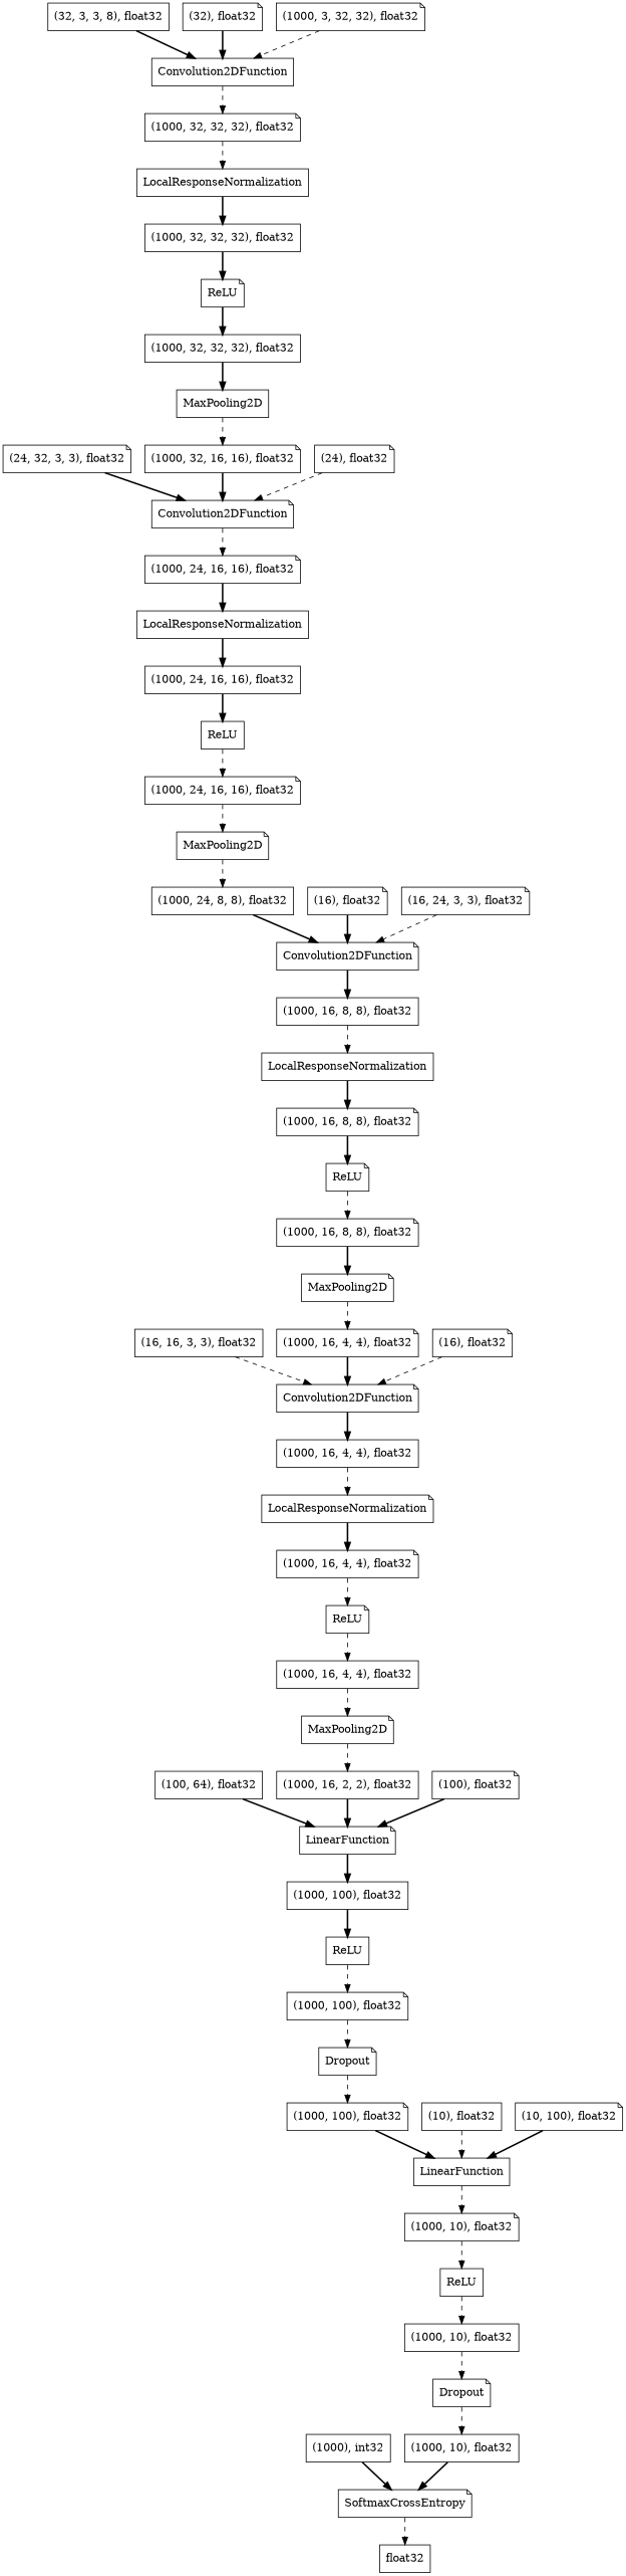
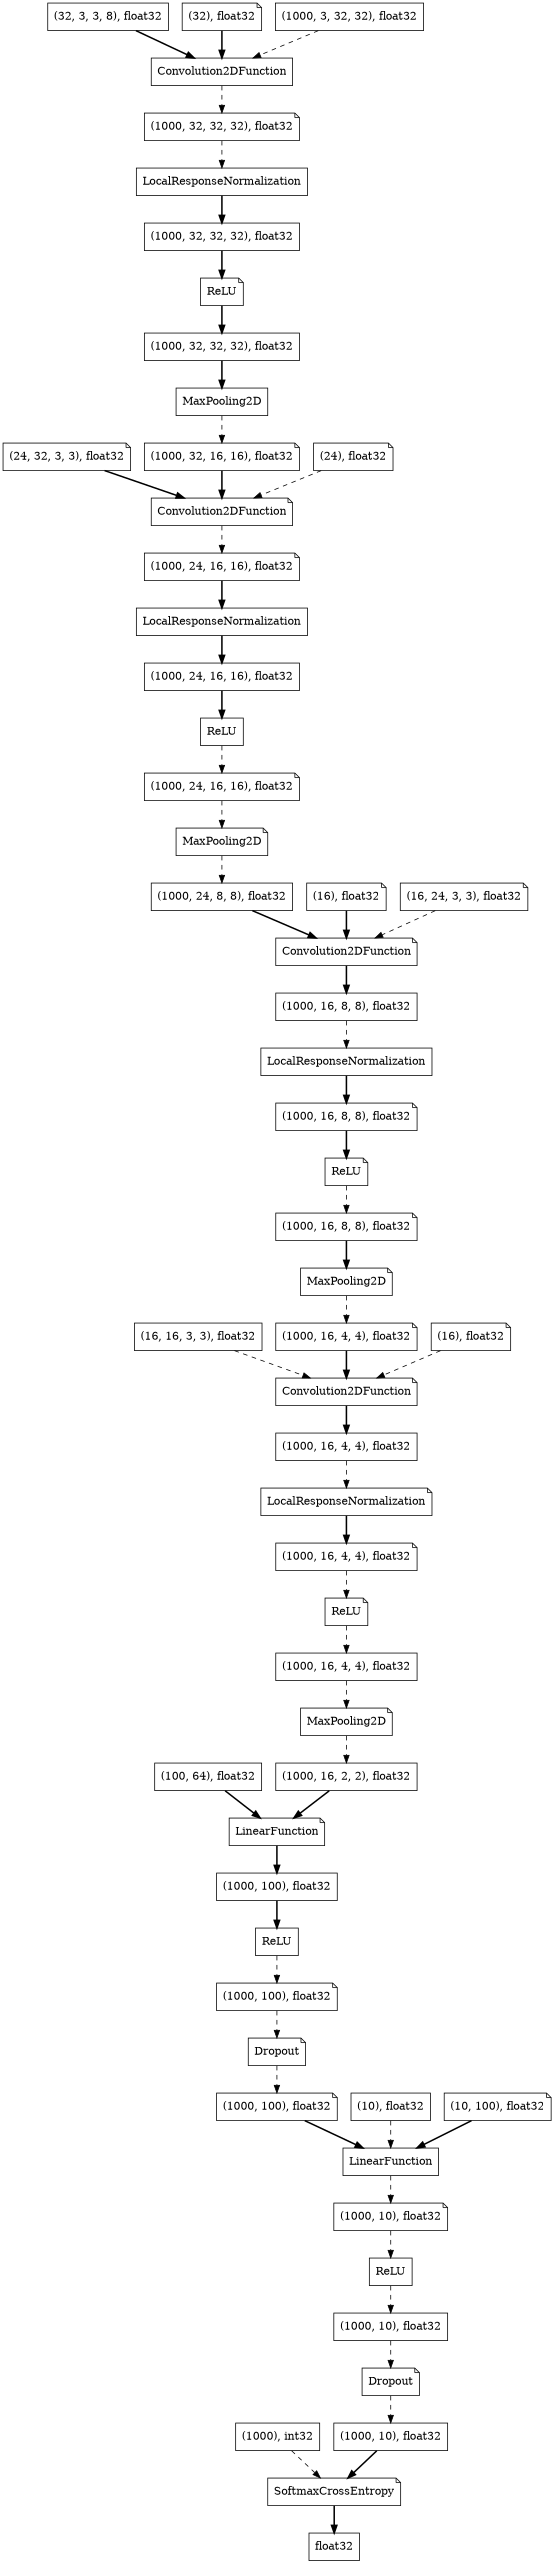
  digraph {
    node [shape=note]
    edge [style=dashed]
    n1 [label=float32 shape=box]
    n2 [label="(1000, 24, 16, 16), float32"]
    n3 [label=MaxPooling2D]
    n4 [label="(1000, 24, 8, 8), float32" shape=box]
    n5 [label=SoftmaxCrossEntropy]
    n6 [label=ReLU]
    n7 [label="(1000, 16, 4, 4), float32" shape=box]
    n8 [label=MaxPooling2D]
    n9 [label=ReLU]
    n10 [label="(1000, 16, 8, 8), float32"]
    n11 [label=MaxPooling2D]
    n12 [label="(1000, 32, 32, 32), float32"]
    n13 [label=LocalResponseNormalization shape=box]
    n14 [label="(1000, 32, 32, 32), float32" shape=box]
    n15 [label="(1000), int32" shape=box]
    n16 [label=Convolution2DFunction]
    n17 [label="(1000, 16, 8, 8), float32" shape=box]
    n18 [label=LocalResponseNormalization shape=box]
    n19 [label="(1000, 10), float32" shape=box]
    n20 [label=Dropout]
    n21 [label="(1000, 10), float32" shape=box]
    n22 [label="(1000, 16, 4, 4), float32" shape=box]
    n23 [label=LocalResponseNormalization]
    n24 [label="(1000, 16, 4, 4), float32"]
    n25 [label="(1000, 100), float32"]
    n26 [label=LinearFunction shape=box]
    n27 [label="(1000, 10), float32"]
    n28 [label="(1000, 24, 16, 16), float32"]
    n29 [label=LocalResponseNormalization shape=box]
    n30 [label="(1000, 24, 16, 16), float32" shape=box]
    n31 [label="(32, 3, 3, 8), float32" shape=box]
    n32 [label=Convolution2DFunction shape=box]
    n33 [label="(24, 32, 3, 3), float32"]
    n34 [label=Convolution2DFunction]
    n35 [label="(32), float32"]
    n36 [label="(16, 16, 3, 3), float32" shape=box]
    n37 [label=Convolution2DFunction]
    n38 [label="(1000, 32, 32, 32), float32" shape=box]
    n39 [label=MaxPooling2D shape=box]
    n40 [label="(1000, 32, 16, 16), float32"]
    n41 [label=ReLU shape=box]
    n42 [label="(100, 64), float32" shape=box]
    n43 [label=LinearFunction]
    n44 [label="(1000, 100), float32" shape=box]
    n45 [label="(1000, 16, 8, 8), float32"]
    n46 [label=ReLU]
    n47 [label="(1000, 16, 2, 2), float32" shape=box]
    n48 [label="(10), float32" shape=box]
    n49 [label="(16), float32"]
    n50 [label=ReLU shape=box]
    n51 [label="(1000, 100), float32"]
    n52 [label=Dropout]
-   n53 [label="(100), float32"]
    n54 [label="(24), float32"]
    n55 [label=ReLU shape=box]
    n56 [label="(1000, 16, 4, 4), float32"]
-   n57 [label="(1000, 3, 32, 32), float32"]
+   n57 [label="(1000, 3, 32, 32), float32" shape=box]
    n58 [label="(16), float32"]
    n59 [label="(10, 100), float32"]
    n60 [label="(16, 24, 3, 3), float32"]
    n2 -> n3
    n3 -> n4
    n4 -> n16 [style=bold]
-   n5 -> n1
+   n5 -> n1 [style=bold]
    n6 -> n7
    n7 -> n8
    n8 -> n47
    n9 -> n10
    n10 -> n11 [style=bold]
    n11 -> n56
    n12 -> n13
    n13 -> n14 [style=bold]
    n14 -> n46 [style=bold]
-   n15 -> n5 [style=bold]
+   n15 -> n5
    n16 -> n17 [style=bold]
    n17 -> n18
    n18 -> n45 [style=bold]
    n19 -> n20
    n20 -> n21
    n21 -> n5 [style=bold]
    n22 -> n23
    n23 -> n24 [style=bold]
    n24 -> n6
    n25 -> n26 [style=bold]
    n26 -> n27
    n27 -> n55
    n28 -> n29 [style=bold]
    n29 -> n30 [style=bold]
    n30 -> n41 [style=bold]
    n31 -> n32 [style=bold]
    n32 -> n12
    n33 -> n34 [style=bold]
    n34 -> n28
    n35 -> n32 [style=bold]
    n36 -> n37
    n37 -> n22 [style=bold]
    n38 -> n39 [style=bold]
    n39 -> n40
    n40 -> n34 [style=bold]
    n41 -> n2
    n42 -> n43 [style=bold]
    n43 -> n44 [style=bold]
    n44 -> n50 [style=bold]
    n45 -> n9 [style=bold]
    n46 -> n38 [style=bold]
    n47 -> n43 [style=bold]
    n48 -> n26
    n49 -> n16 [style=bold]
    n50 -> n51
    n51 -> n52
    n52 -> n25
-   n53 -> n43 [style=bold]
    n54 -> n34
    n55 -> n19
    n56 -> n37 [style=bold]
    n57 -> n32
    n58 -> n37
    n59 -> n26 [style=bold]
    n60 -> n16
  }
